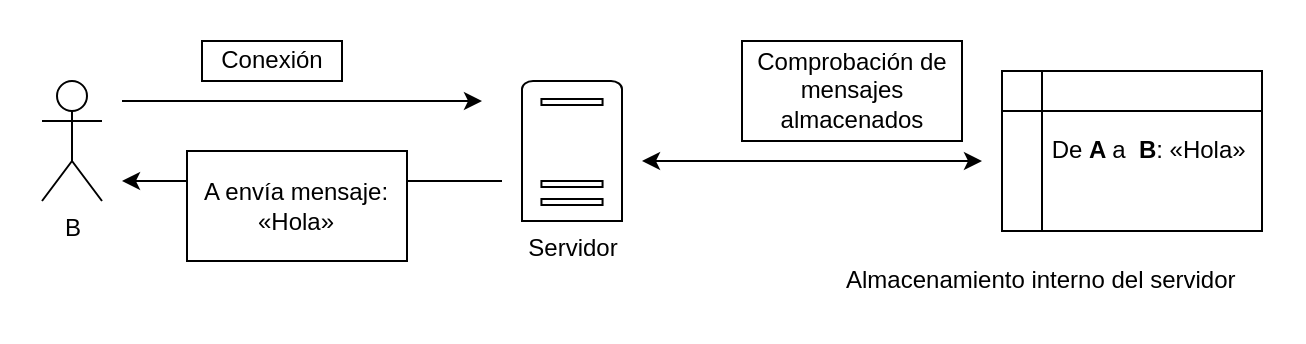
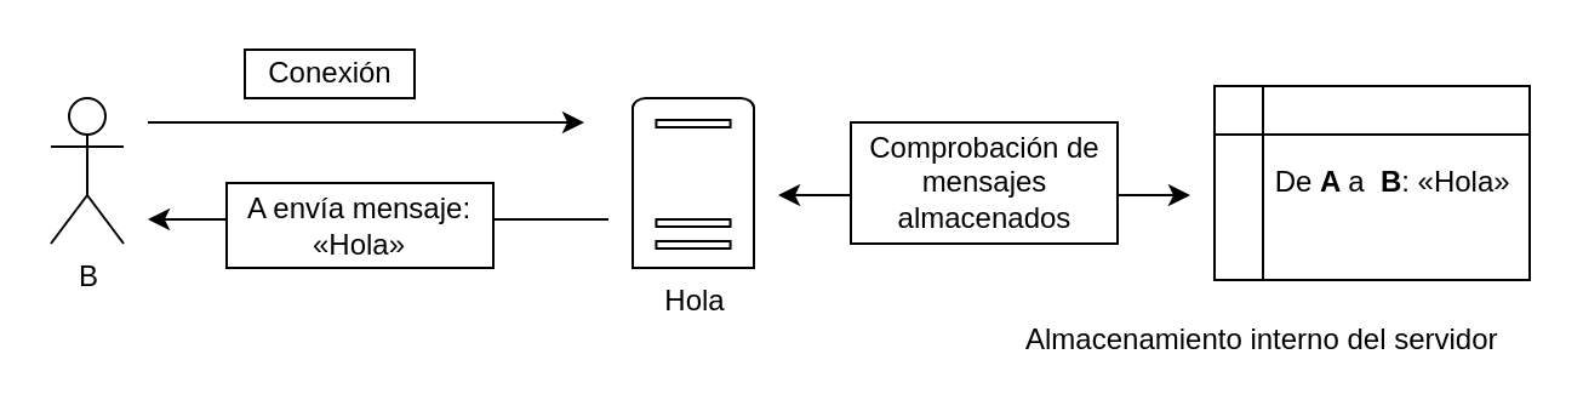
  <mxCell id="0" />
  <mxCell id="1" parent="0" />
  <mxCell id="2" value="B" style="shape=umlActor;verticalLabelPosition=bottom;labelBackgroundColor=none;verticalAlign=top;html=1;outlineConnect=0;" vertex="1" parent="1"><mxGeometry x="20.5" y="40" width="30" height="60" as="geometry" /></mxCell>
  <mxCell id="3" value="Almacenamiento interno del servidor" style="text;html=1;resizable=0;points=[];autosize=1;align=left;verticalAlign=top;spacingTop=-4;" vertex="1" parent="1"><mxGeometry x="420.5" y="130" width="210" height="20" as="geometry" /></mxCell>
- <mxCell id="4" value="Servidor&lt;br&gt;" style="pointerEvents=1;shadow=0;dashed=0;html=1;strokeColor=#000000;labelPosition=center;verticalLabelPosition=bottom;verticalAlign=top;outlineConnect=0;align=center;shape=mxgraph.office.servers.server_generic;fillColor=none;labelBackgroundColor=#ffffff;fontColor=none;" vertex="1" parent="1"><mxGeometry x="260.5" y="40" width="50" height="70" as="geometry" /></mxCell>
+ <mxCell id="4" value="Hola&lt;br&gt;" style="pointerEvents=1;shadow=0;dashed=0;html=1;strokeColor=#000000;labelPosition=center;verticalLabelPosition=bottom;verticalAlign=top;outlineConnect=0;align=center;shape=mxgraph.office.servers.server_generic;fillColor=none;labelBackgroundColor=#ffffff;fontColor=none;" vertex="1" parent="1"><mxGeometry x="260.5" y="40" width="50" height="70" as="geometry" /></mxCell>
  <mxCell id="5" value="" style="endArrow=classic;html=1;" edge="1" parent="1"><mxGeometry width="50" height="50" relative="1" as="geometry"><mxPoint x="60.5" y="50" as="sourcePoint" /><mxPoint x="240.5" y="50" as="targetPoint" /></mxGeometry></mxCell>
  <mxCell id="6" value="Conexión" style="rounded=0;whiteSpace=wrap;html=1;fillColor=#ffffff;" vertex="1" parent="1"><mxGeometry x="100.5" y="20" width="70" height="20" as="geometry" /></mxCell>
  <mxCell id="7" value="&amp;nbsp; &amp;nbsp; &amp;nbsp;De &lt;b&gt;A &lt;/b&gt;a&amp;nbsp;&lt;b&gt;&amp;nbsp;B&lt;/b&gt;: «Hola»" style="shape=internalStorage;whiteSpace=wrap;html=1;backgroundOutline=1;" vertex="1" parent="1"><mxGeometry x="500.5" y="35" width="130" height="80" as="geometry" /></mxCell>
  <mxCell id="8" value="" style="endArrow=classic;startArrow=classic;html=1;" edge="1" parent="1"><mxGeometry width="50" height="50" relative="1" as="geometry"><mxPoint x="490.5" y="80" as="sourcePoint" /><mxPoint x="320.5" y="80" as="targetPoint" /></mxGeometry></mxCell>
- <mxCell id="9" value="Comprobación de mensajes almacenados" style="rounded=0;whiteSpace=wrap;html=1;fillColor=#ffffff;" vertex="1" parent="1"><mxGeometry x="370.5" y="20" width="110" height="50" as="geometry" /></mxCell>
+ <mxCell id="9" value="Comprobación de mensajes almacenados" style="rounded=0;whiteSpace=wrap;html=1;fillColor=#ffffff;" vertex="1" parent="1"><mxGeometry x="350.5" y="50" width="110" height="50" as="geometry" /></mxCell>
  <mxCell id="10" value="" style="endArrow=classic;html=1;" edge="1" parent="1"><mxGeometry width="50" height="50" relative="1" as="geometry"><mxPoint x="250.5" y="90" as="sourcePoint" /><mxPoint x="60.5" y="90" as="targetPoint" /></mxGeometry></mxCell>
- <mxCell id="11" value="&lt;div&gt;A envía mensaje:&lt;/div&gt;&lt;div&gt;«Hola»&lt;/div&gt;" style="rounded=0;whiteSpace=wrap;html=1;fillColor=#ffffff;" vertex="1" parent="1"><mxGeometry x="93" y="75" width="110" height="55" as="geometry" /></mxCell>
+ <mxCell id="11" value="&lt;div&gt;A envía mensaje:&lt;/div&gt;&lt;div&gt;«Hola»&lt;/div&gt;" style="rounded=0;whiteSpace=wrap;html=1;fillColor=#ffffff;" vertex="1" parent="1"><mxGeometry x="93" y="75" width="110" height="35" as="geometry" /></mxCell>
